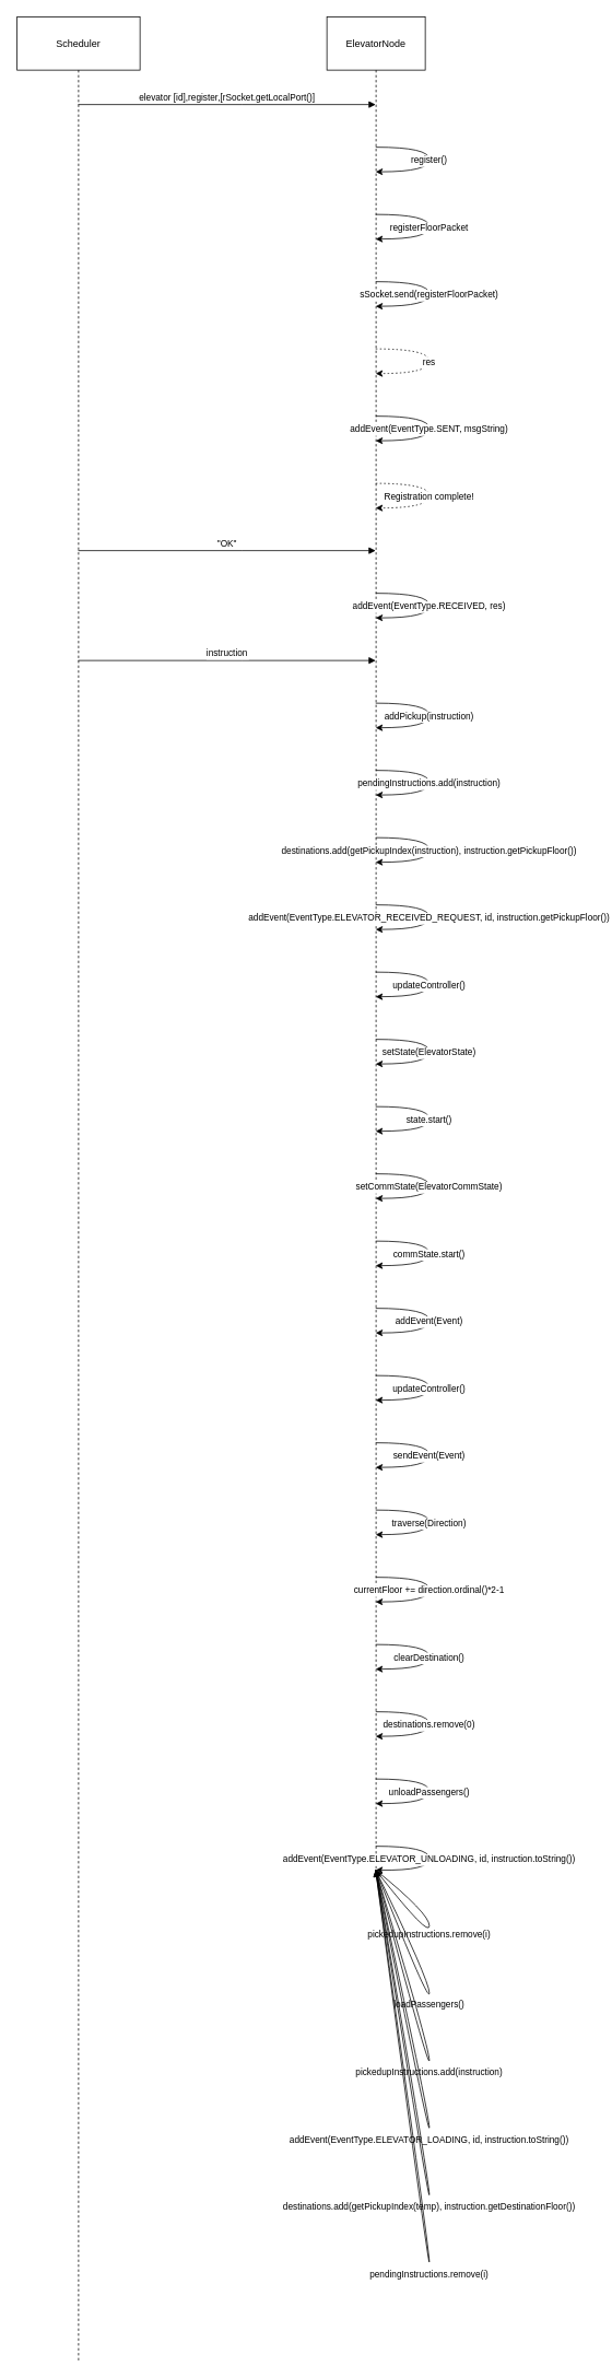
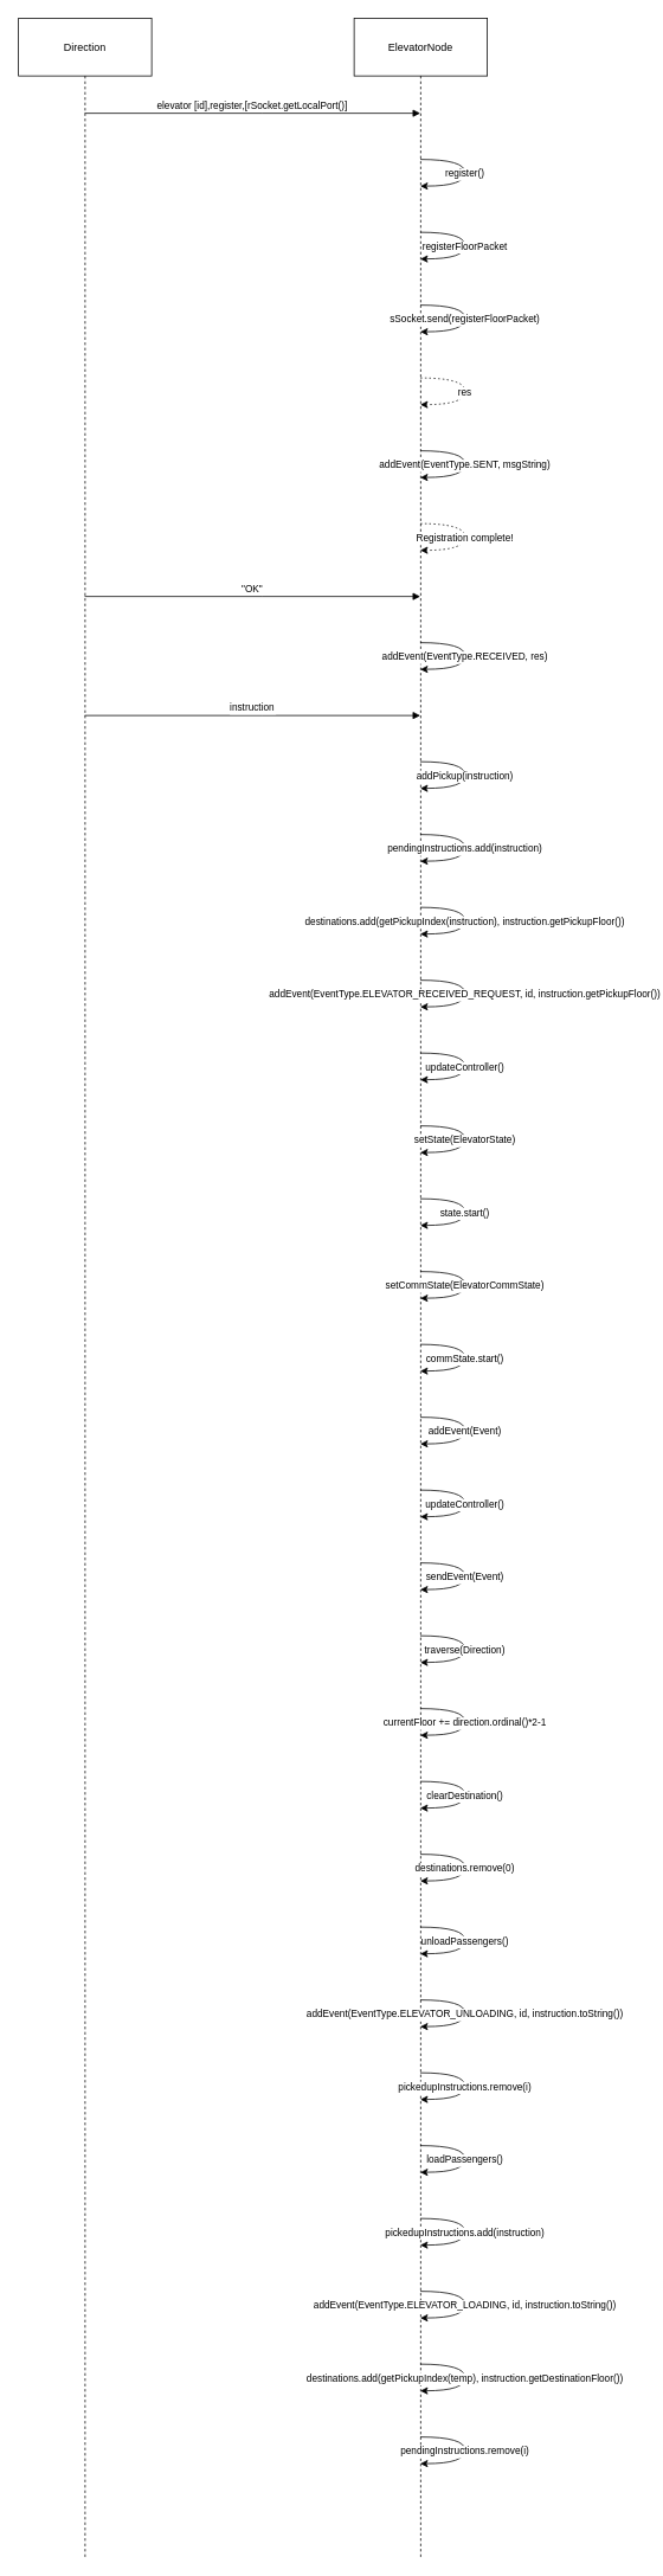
  <mxCell id="0" />
  <mxCell id="1" parent="0" />
- <mxCell id="2" value="Scheduler" style="shape=umlLifeline;perimeter=lifelinePerimeter;whiteSpace=wrap;container=1;dropTarget=0;collapsible=0;recursiveResize=0;outlineConnect=0;portConstraint=eastwest;newEdgeStyle={&quot;edgeStyle&quot;:&quot;elbowEdgeStyle&quot;,&quot;elbow&quot;:&quot;vertical&quot;,&quot;curved&quot;:0,&quot;rounded&quot;:0};size=65;" vertex="1" parent="1"><mxGeometry x="20" y="20" width="150" height="2858" as="geometry" /></mxCell>
- <mxCell id="3" value="ElevatorNode" style="shape=umlLifeline;perimeter=lifelinePerimeter;whiteSpace=wrap;container=1;dropTarget=0;collapsible=0;recursiveResize=0;outlineConnect=0;portConstraint=eastwest;newEdgeStyle={&quot;edgeStyle&quot;:&quot;elbowEdgeStyle&quot;,&quot;elbow&quot;:&quot;vertical&quot;,&quot;curved&quot;:0,&quot;rounded&quot;:0};size=65;" vertex="1" parent="1"><mxGeometry x="398" y="20" width="120" height="2260" as="geometry" /></mxCell>
+ <mxCell id="2" value="Direction" style="shape=umlLifeline;perimeter=lifelinePerimeter;whiteSpace=wrap;container=1;dropTarget=0;collapsible=0;recursiveResize=0;outlineConnect=0;portConstraint=eastwest;newEdgeStyle={&quot;edgeStyle&quot;:&quot;elbowEdgeStyle&quot;,&quot;elbow&quot;:&quot;vertical&quot;,&quot;curved&quot;:0,&quot;rounded&quot;:0};size=65;" vertex="1" parent="1"><mxGeometry x="20" y="20" width="150" height="2858" as="geometry" /></mxCell>
+ <mxCell id="3" value="ElevatorNode" style="shape=umlLifeline;perimeter=lifelinePerimeter;whiteSpace=wrap;container=1;dropTarget=0;collapsible=0;recursiveResize=0;outlineConnect=0;portConstraint=eastwest;newEdgeStyle={&quot;edgeStyle&quot;:&quot;elbowEdgeStyle&quot;,&quot;elbow&quot;:&quot;vertical&quot;,&quot;curved&quot;:0,&quot;rounded&quot;:0};size=65;" vertex="1" parent="1"><mxGeometry x="398" y="20" width="150" height="2858" as="geometry" /></mxCell>
  <mxCell id="4" value="elevator [id],register,[rSocket.getLocalPort()]" style="verticalAlign=bottom;endArrow=block;edgeStyle=elbowEdgeStyle;elbow=vertical;curved=0;rounded=0;" edge="1" parent="1" source="2" target="3"><mxGeometry relative="1" as="geometry"><Array as="points"><mxPoint x="294" y="127" /></Array></mxGeometry></mxCell>
  <mxCell id="5" value="register()" style="curved=1;rounded=0;" edge="1" parent="1" source="3" target="3"><mxGeometry relative="1" as="geometry"><Array as="points"><mxPoint x="523" y="179" /><mxPoint x="523" y="209" /></Array></mxGeometry></mxCell>
  <mxCell id="6" value="registerFloorPacket" style="curved=1;rounded=0;" edge="1" parent="1" source="3" target="3"><mxGeometry relative="1" as="geometry"><Array as="points"><mxPoint x="523" y="261" /><mxPoint x="523" y="291" /></Array></mxGeometry></mxCell>
  <mxCell id="7" value="sSocket.send(registerFloorPacket)" style="curved=1;rounded=0;" edge="1" parent="1" source="3" target="3"><mxGeometry relative="1" as="geometry"><Array as="points"><mxPoint x="523" y="343" /><mxPoint x="523" y="373" /></Array></mxGeometry></mxCell>
  <mxCell id="8" value="res" style="curved=1;dashed=1;dashPattern=2 3;rounded=0;" edge="1" parent="1" source="3" target="3"><mxGeometry relative="1" as="geometry"><Array as="points"><mxPoint x="523" y="425" /><mxPoint x="523" y="455" /></Array></mxGeometry></mxCell>
  <mxCell id="9" value="addEvent(EventType.SENT, msgString)" style="curved=1;rounded=0;" edge="1" parent="1" source="3" target="3"><mxGeometry relative="1" as="geometry"><Array as="points"><mxPoint x="523" y="507" /><mxPoint x="523" y="537" /></Array></mxGeometry></mxCell>
  <mxCell id="10" value="Registration complete!" style="curved=1;dashed=1;dashPattern=2 3;rounded=0;" edge="1" parent="1" source="3" target="3"><mxGeometry relative="1" as="geometry"><Array as="points"><mxPoint x="523" y="589" /><mxPoint x="523" y="619" /></Array></mxGeometry></mxCell>
  <mxCell id="11" value="&quot;OK&quot;" style="verticalAlign=bottom;endArrow=block;edgeStyle=elbowEdgeStyle;elbow=vertical;curved=0;rounded=0;" edge="1" parent="1" source="2" target="3"><mxGeometry relative="1" as="geometry"><Array as="points"><mxPoint x="294" y="671" /></Array></mxGeometry></mxCell>
  <mxCell id="12" value="addEvent(EventType.RECEIVED, res)" style="curved=1;rounded=0;" edge="1" parent="1" source="3" target="3"><mxGeometry relative="1" as="geometry"><Array as="points"><mxPoint x="523" y="723" /><mxPoint x="523" y="753" /></Array></mxGeometry></mxCell>
  <mxCell id="13" value="instruction" style="verticalAlign=bottom;endArrow=block;edgeStyle=elbowEdgeStyle;elbow=vertical;curved=0;rounded=0;" edge="1" parent="1" source="2" target="3"><mxGeometry relative="1" as="geometry"><Array as="points"><mxPoint x="294" y="805" /></Array></mxGeometry></mxCell>
  <mxCell id="14" value="addPickup(instruction)" style="curved=1;rounded=0;" edge="1" parent="1" source="3" target="3"><mxGeometry relative="1" as="geometry"><Array as="points"><mxPoint x="523" y="857" /><mxPoint x="523" y="887" /></Array></mxGeometry></mxCell>
  <mxCell id="15" value="pendingInstructions.add(instruction)" style="curved=1;rounded=0;" edge="1" parent="1" source="3" target="3"><mxGeometry relative="1" as="geometry"><Array as="points"><mxPoint x="523" y="939" /><mxPoint x="523" y="969" /></Array></mxGeometry></mxCell>
  <mxCell id="16" value="destinations.add(getPickupIndex(instruction), instruction.getPickupFloor())" style="curved=1;rounded=0;" edge="1" parent="1" source="3" target="3"><mxGeometry relative="1" as="geometry"><Array as="points"><mxPoint x="523" y="1021" /><mxPoint x="523" y="1051" /></Array></mxGeometry></mxCell>
  <mxCell id="17" value="addEvent(EventType.ELEVATOR_RECEIVED_REQUEST, id, instruction.getPickupFloor())" style="curved=1;rounded=0;" edge="1" parent="1" source="3" target="3"><mxGeometry relative="1" as="geometry"><Array as="points"><mxPoint x="523" y="1103" /><mxPoint x="523" y="1133" /></Array></mxGeometry></mxCell>
  <mxCell id="18" value="updateController()" style="curved=1;rounded=0;" edge="1" parent="1" source="3" target="3"><mxGeometry relative="1" as="geometry"><Array as="points"><mxPoint x="523" y="1185" /><mxPoint x="523" y="1215" /></Array></mxGeometry></mxCell>
  <mxCell id="19" value="setState(ElevatorState)" style="curved=1;rounded=0;" edge="1" parent="1" source="3" target="3"><mxGeometry relative="1" as="geometry"><Array as="points"><mxPoint x="523" y="1267" /><mxPoint x="523" y="1297" /></Array></mxGeometry></mxCell>
  <mxCell id="20" value="state.start()" style="curved=1;rounded=0;" edge="1" parent="1" source="3" target="3"><mxGeometry relative="1" as="geometry"><Array as="points"><mxPoint x="523" y="1349" /><mxPoint x="523" y="1379" /></Array></mxGeometry></mxCell>
  <mxCell id="21" value="setCommState(ElevatorCommState)" style="curved=1;rounded=0;" edge="1" parent="1" source="3" target="3"><mxGeometry relative="1" as="geometry"><Array as="points"><mxPoint x="523" y="1431" /><mxPoint x="523" y="1461" /></Array></mxGeometry></mxCell>
  <mxCell id="22" value="commState.start()" style="curved=1;rounded=0;" edge="1" parent="1" source="3" target="3"><mxGeometry relative="1" as="geometry"><Array as="points"><mxPoint x="523" y="1513" /><mxPoint x="523" y="1543" /></Array></mxGeometry></mxCell>
  <mxCell id="23" value="addEvent(Event)" style="curved=1;rounded=0;" edge="1" parent="1" source="3" target="3"><mxGeometry relative="1" as="geometry"><Array as="points"><mxPoint x="523" y="1595" /><mxPoint x="523" y="1625" /></Array></mxGeometry></mxCell>
  <mxCell id="24" value="updateController()" style="curved=1;rounded=0;" edge="1" parent="1" source="3" target="3"><mxGeometry relative="1" as="geometry"><Array as="points"><mxPoint x="523" y="1677" /><mxPoint x="523" y="1707" /></Array></mxGeometry></mxCell>
  <mxCell id="25" value="sendEvent(Event)" style="curved=1;rounded=0;" edge="1" parent="1" source="3" target="3"><mxGeometry relative="1" as="geometry"><Array as="points"><mxPoint x="523" y="1759" /><mxPoint x="523" y="1789" /></Array></mxGeometry></mxCell>
  <mxCell id="26" value="traverse(Direction)" style="curved=1;rounded=0;" edge="1" parent="1" source="3" target="3"><mxGeometry relative="1" as="geometry"><Array as="points"><mxPoint x="523" y="1841" /><mxPoint x="523" y="1871" /></Array></mxGeometry></mxCell>
  <mxCell id="27" value="currentFloor += direction.ordinal()*2-1" style="curved=1;rounded=0;" edge="1" parent="1" source="3" target="3"><mxGeometry relative="1" as="geometry"><Array as="points"><mxPoint x="523" y="1923" /><mxPoint x="523" y="1953" /></Array></mxGeometry></mxCell>
  <mxCell id="28" value="clearDestination()" style="curved=1;rounded=0;" edge="1" parent="1" source="3" target="3"><mxGeometry relative="1" as="geometry"><Array as="points"><mxPoint x="523" y="2005" /><mxPoint x="523" y="2035" /></Array></mxGeometry></mxCell>
  <mxCell id="29" value="destinations.remove(0)" style="curved=1;rounded=0;" edge="1" parent="1" source="3" target="3"><mxGeometry relative="1" as="geometry"><Array as="points"><mxPoint x="523" y="2087" /><mxPoint x="523" y="2117" /></Array></mxGeometry></mxCell>
  <mxCell id="30" value="unloadPassengers()" style="curved=1;rounded=0;" edge="1" parent="1" source="3" target="3"><mxGeometry relative="1" as="geometry"><Array as="points"><mxPoint x="523" y="2169" /><mxPoint x="523" y="2199" /></Array></mxGeometry></mxCell>
  <mxCell id="31" value="addEvent(EventType.ELEVATOR_UNLOADING, id, instruction.toString())" style="curved=1;rounded=0;" edge="1" parent="1" source="3" target="3"><mxGeometry relative="1" as="geometry"><Array as="points"><mxPoint x="523" y="2251" /><mxPoint x="523" y="2281" /></Array></mxGeometry></mxCell>
  <mxCell id="32" value="pickedupInstructions.remove(i)" style="curved=1;rounded=0;" edge="1" parent="1" source="3" target="3"><mxGeometry relative="1" as="geometry"><Array as="points"><mxPoint x="523" y="2333" /><mxPoint x="523" y="2363" /></Array></mxGeometry></mxCell>
  <mxCell id="33" value="loadPassengers()" style="curved=1;rounded=0;" edge="1" parent="1" source="3" target="3"><mxGeometry relative="1" as="geometry"><Array as="points"><mxPoint x="523" y="2415" /><mxPoint x="523" y="2445" /></Array></mxGeometry></mxCell>
  <mxCell id="34" value="pickedupInstructions.add(instruction)" style="curved=1;rounded=0;" edge="1" parent="1" source="3" target="3"><mxGeometry relative="1" as="geometry"><Array as="points"><mxPoint x="523" y="2497" /><mxPoint x="523" y="2527" /></Array></mxGeometry></mxCell>
  <mxCell id="35" value="addEvent(EventType.ELEVATOR_LOADING, id, instruction.toString())" style="curved=1;rounded=0;" edge="1" parent="1" source="3" target="3"><mxGeometry relative="1" as="geometry"><Array as="points"><mxPoint x="523" y="2579" /><mxPoint x="523" y="2609" /></Array></mxGeometry></mxCell>
  <mxCell id="36" value="destinations.add(getPickupIndex(temp), instruction.getDestinationFloor())" style="curved=1;rounded=0;" edge="1" parent="1" source="3" target="3"><mxGeometry relative="1" as="geometry"><Array as="points"><mxPoint x="523" y="2661" /><mxPoint x="523" y="2691" /></Array></mxGeometry></mxCell>
  <mxCell id="37" value="pendingInstructions.remove(i)" style="curved=1;rounded=0;" edge="1" parent="1" source="3" target="3"><mxGeometry relative="1" as="geometry"><Array as="points"><mxPoint x="523" y="2743" /><mxPoint x="523" y="2773" /></Array></mxGeometry></mxCell>
